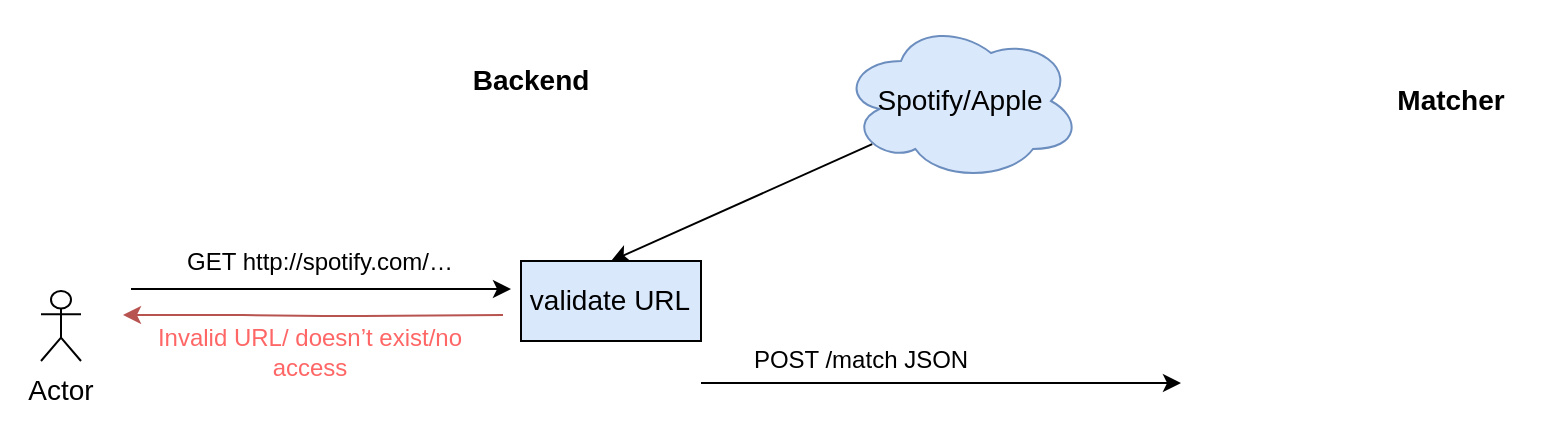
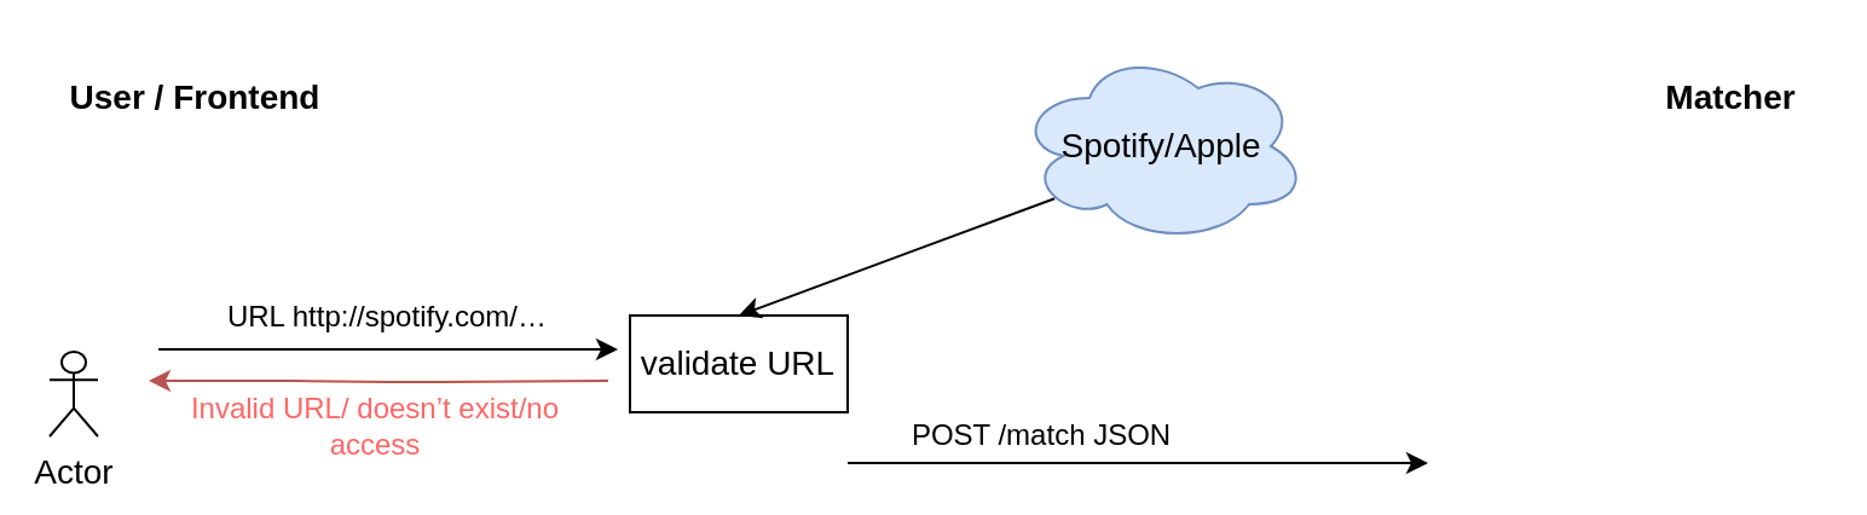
  <mxCell id="0" />
  <mxCell id="1" parent="0" />
- <mxCell id="3" value="&lt;font style=&quot;font-size: 14px&quot;&gt;&lt;b&gt;Backend&lt;/b&gt;&lt;/font&gt;" style="text;html=1;align=center;verticalAlign=middle;resizable=0;points=[];autosize=1;strokeColor=none;fillColor=none;" vertex="1" parent="1"><mxGeometry x="230" y="30" width="70" height="20" as="geometry" /></mxCell>
+ <mxCell id="2" value="&lt;font style=&quot;font-size: 14px&quot;&gt;&lt;b&gt;User / Frontend&lt;/b&gt;&lt;/font&gt;" style="text;html=1;align=center;verticalAlign=middle;resizable=0;points=[];autosize=1;strokeColor=none;fillColor=none;" vertex="1" parent="1"><mxGeometry x="20" y="30" width="120" height="20" as="geometry" /></mxCell>
  <mxCell id="4" value="" style="endArrow=classic;html=1;rounded=0;" edge="1" parent="1"><mxGeometry width="50" height="50" relative="1" as="geometry"><mxPoint x="65" y="144" as="sourcePoint" /><mxPoint x="255" y="144" as="targetPoint" /></mxGeometry></mxCell>
- <mxCell id="5" value="GET http://spotify.com/…" style="text;html=1;strokeColor=none;fillColor=none;align=center;verticalAlign=middle;whiteSpace=wrap;rounded=0;" vertex="1" parent="1"><mxGeometry x="70" y="116" width="180" height="30" as="geometry" /></mxCell>
+ <mxCell id="5" value="URL http://spotify.com/…" style="text;html=1;strokeColor=none;fillColor=none;align=center;verticalAlign=middle;whiteSpace=wrap;rounded=0;" vertex="1" parent="1"><mxGeometry x="70" y="116" width="180" height="30" as="geometry" /></mxCell>
  <mxCell id="6" value="Actor" style="shape=umlActor;verticalLabelPosition=bottom;verticalAlign=top;html=1;outlineConnect=0;fontSize=14;" vertex="1" parent="1"><mxGeometry x="20" y="145" width="20" height="35" as="geometry" /></mxCell>
- <mxCell id="7" value="validate URL" style="rounded=0;whiteSpace=wrap;html=1;fontSize=14;fillColor=#dae8fc;" vertex="1" parent="1"><mxGeometry x="260" y="130" width="90" height="40" as="geometry" /></mxCell>
- <mxCell id="8" value="Spotify/Apple" style="ellipse;shape=cloud;whiteSpace=wrap;html=1;fontSize=14;fillColor=#dae8fc;strokeColor=#6c8ebf;" vertex="1" parent="1"><mxGeometry x="420" y="10" width="120" height="80" as="geometry" /></mxCell>
+ <mxCell id="7" value="validate URL" style="rounded=0;whiteSpace=wrap;html=1;fontSize=14;" vertex="1" parent="1"><mxGeometry x="260" y="130" width="90" height="40" as="geometry" /></mxCell>
+ <mxCell id="8" value="Spotify/Apple" style="ellipse;shape=cloud;whiteSpace=wrap;html=1;fontSize=14;fillColor=#dae8fc;strokeColor=#6c8ebf;" vertex="1" parent="1"><mxGeometry x="420" y="20" width="120" height="80" as="geometry" /></mxCell>
  <mxCell id="9" value="" style="endArrow=none;startArrow=classic;html=1;rounded=0;fontSize=14;entryX=0.13;entryY=0.77;entryDx=0;entryDy=0;entryPerimeter=0;exitX=0.5;exitY=0;exitDx=0;exitDy=0;" edge="1" parent="1" source="7" target="8"><mxGeometry width="50" height="50" relative="1" as="geometry"><mxPoint x="260" y="310" as="sourcePoint" /><mxPoint x="310" y="260" as="targetPoint" /><Array as="points" /></mxGeometry></mxCell>
  <mxCell id="10" value="" style="endArrow=classic;html=1;rounded=0;fontSize=14;fillColor=#f8cecc;strokeColor=#b85450;" edge="1" parent="1"><mxGeometry width="50" height="50" relative="1" as="geometry"><mxPoint x="251" y="157" as="sourcePoint" /><mxPoint x="61" y="157" as="targetPoint" /><Array as="points"><mxPoint x="181" y="157.5" /><mxPoint x="161" y="157.5" /><mxPoint x="121" y="157" /></Array></mxGeometry></mxCell>
  <mxCell id="11" value="Invalid URL/ doesn’t exist/no access" style="text;html=1;strokeColor=none;fillColor=none;align=center;verticalAlign=middle;whiteSpace=wrap;rounded=0;fontSize=12;fontColor=#FF6666;" vertex="1" parent="1"><mxGeometry x="70" y="161" width="170" height="30" as="geometry" /></mxCell>
  <mxCell id="12" value="POST /match JSON" style="endArrow=classic;html=1;rounded=0;fontSize=12;fontColor=#000000;" edge="1" parent="1"><mxGeometry x="-0.333" y="11" width="50" height="50" relative="1" as="geometry"><mxPoint x="350" y="191" as="sourcePoint" /><mxPoint x="590" y="191" as="targetPoint" /><mxPoint as="offset" /></mxGeometry></mxCell>
- <mxCell id="13" value="&lt;font style=&quot;font-size: 14px&quot;&gt;&lt;b&gt;Matcher&lt;br&gt;&lt;/b&gt;&lt;/font&gt;" style="text;html=1;align=center;verticalAlign=middle;resizable=0;points=[];autosize=1;strokeColor=none;fillColor=none;" vertex="1" parent="1"><mxGeometry x="690" y="40" width="70" height="20" as="geometry" /></mxCell>
+ <mxCell id="13" value="&lt;font style=&quot;font-size: 14px&quot;&gt;&lt;b&gt;Matcher&lt;br&gt;&lt;/b&gt;&lt;/font&gt;" style="text;html=1;align=center;verticalAlign=middle;resizable=0;points=[];autosize=1;strokeColor=none;fillColor=none;" vertex="1" parent="1"><mxGeometry x="680" y="30" width="70" height="20" as="geometry" /></mxCell>
